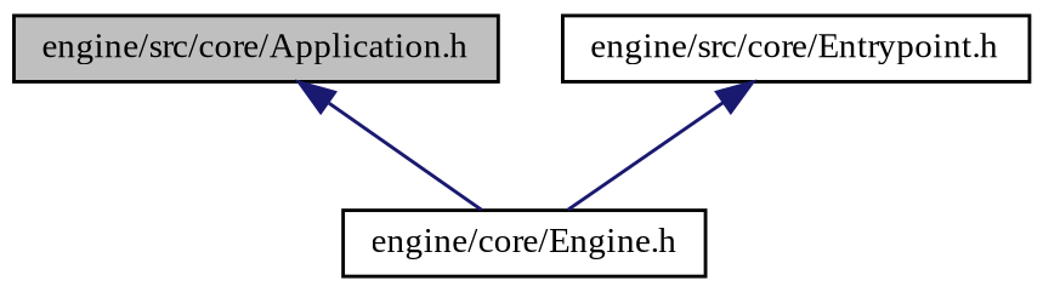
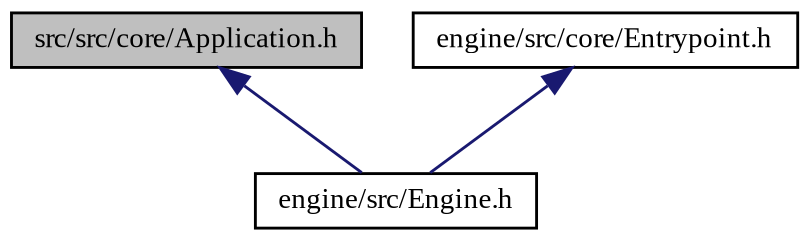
  digraph {
    fontname="Liberation Serif"
    node [color=black fillcolor=white fontname="Liberation Serif" fontsize=10 shape=record style=filled]
    edge [color=midnightblue dir=back fontname="Liberation Serif" fontsize=10 labelfontname=Helvetica labelfontsize=10 style=solid]
-   n1 [fillcolor=grey75 fontcolor=black height=0.2 label="engine/src/core/Application.h" width=0.4]
-   n2 [height=0.2 label="engine/core/Engine.h" width=0.4]
+   n1 [fillcolor=grey75 fontcolor=black height=0.2 label="src/src/core/Application.h" width=0.4]
+   n2 [height=0.2 label="engine/src/Engine.h" width=0.4]
    n3 [height=0.2 label="engine/src/core/Entrypoint.h" width=0.4]
    n1 -> n2
    n3 -> n2
  }
